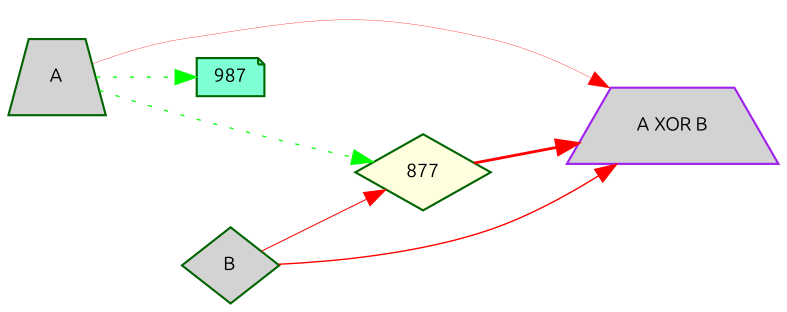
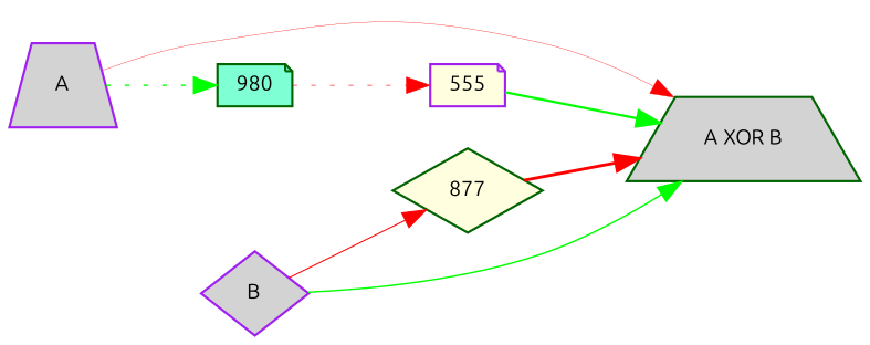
  digraph {
    fontname=Ubuntu
    rankdir=LR
    node [color=darkgreen fillcolor=lightgrey fontname=Ubuntu fontsize=9 shape=trapezium style=filled]
    edge [color=green fontname=Ubuntu style=solid]
-   A [height=0.2 width=0.2]
-   980 [fillcolor=aquamarine height=0.2 shape=note width=0.2 label=987]
+   A [color=purple height=0.2 width=0.2]
+   980 [fillcolor=aquamarine height=0.2 shape=note width=0.2]
    877 [fillcolor=lightyellow height=0.2 shape=diamond width=0.2]
-   "A XOR B" [color=purple height=0.2 width=0.2]
-   B [height=0.2 shape=diamond width=0.2]
+   "A XOR B" [height=0.2 width=0.2]
+   555 [color=purple fillcolor=lightyellow height=0.2 shape=note width=0.2]
+   B [color=purple height=0.2 shape=diamond width=0.2]
    A -> 980 [penwidth=0.6239506610280244 style=dotted]
-   A -> 877 [penwidth=0.5889636666677986 style=dotted]
    A -> "A XOR B" [color=red penwidth=0.15966450474210503 style=bold]
+   980 -> 555 [color=red penwidth=0.28792112666246666 style=dotted]
    877 -> "A XOR B" [color=red penwidth=1.3280252746069434]
+   555 -> "A XOR B" [penwidth=1.0398760544202639]
    B -> 877 [color=red penwidth=0.47534143887689306]
-   B -> "A XOR B" [color=red penwidth=0.65311911985109]
+   B -> "A XOR B" [penwidth=0.65311911985109]
  }
